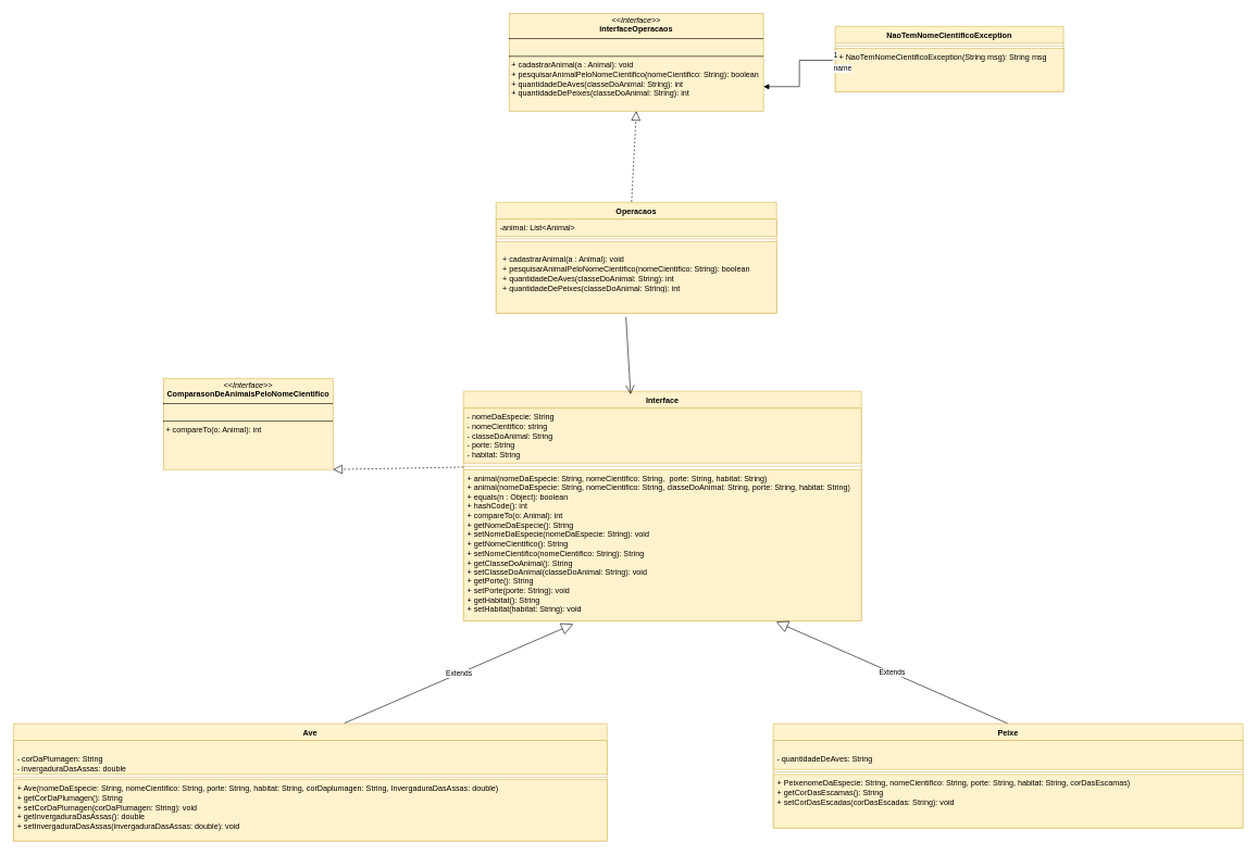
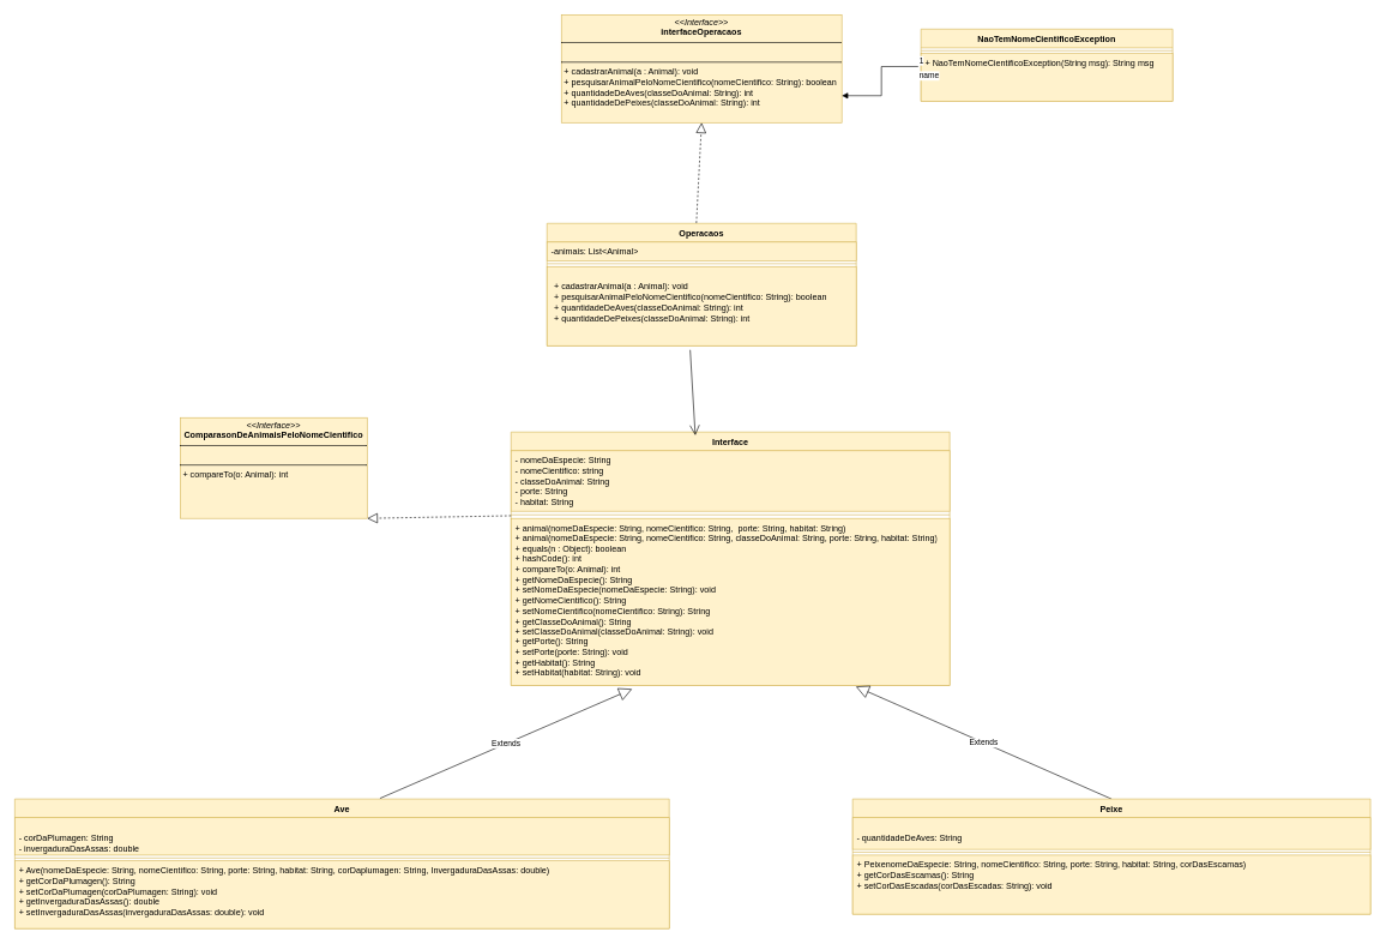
  <mxCell id="0" />
  <mxCell id="1" parent="0" />
  <mxCell id="2" value="Interface" style="swimlane;fontStyle=1;align=center;verticalAlign=top;childLayout=stackLayout;horizontal=1;startSize=26;horizontalStack=0;resizeParent=1;resizeParentMax=0;resizeLast=0;collapsible=1;marginBottom=0;whiteSpace=wrap;html=1;fillColor=#fff2cc;strokeColor=#d6b656;" parent="1" vertex="1"><mxGeometry x="710" y="600" width="610" height="352" as="geometry" /></mxCell>
  <mxCell id="3" value="- nomeDaEspecie: String&lt;div&gt;- nomeCientifico: string&lt;/div&gt;&lt;div&gt;- classeDoAnimal: String&lt;br&gt;&lt;div&gt;- porte: String&lt;/div&gt;&lt;div&gt;- habitat: String&lt;/div&gt;&lt;/div&gt;" style="text;strokeColor=#d6b656;fillColor=#fff2cc;align=left;verticalAlign=top;spacingLeft=4;spacingRight=4;overflow=hidden;rotatable=0;points=[[0,0.5],[1,0.5]];portConstraint=eastwest;whiteSpace=wrap;html=1;" parent="2" vertex="1"><mxGeometry y="26" width="610" height="84" as="geometry" /></mxCell>
  <mxCell id="4" value="" style="line;strokeWidth=1;fillColor=none;align=left;verticalAlign=middle;spacingTop=-1;spacingLeft=3;spacingRight=3;rotatable=0;labelPosition=right;points=[];portConstraint=eastwest;strokeColor=inherit;" parent="2" vertex="1"><mxGeometry y="110" width="610" height="10" as="geometry" /></mxCell>
  <mxCell id="5" value="+ animal(nomeDaEspecie: String, nomeCientifico: String,&amp;nbsp; porte: String, habitat: String)&lt;div&gt;+ animal(nomeDaEspecie: String, nomeCientifico: String, classeDoAnimal: String, porte: String, habitat: String)&lt;/div&gt;&lt;div&gt;+ equals(n : Object): boolean&lt;/div&gt;&lt;div&gt;+ hashCode(): int&lt;/div&gt;&lt;div&gt;+ compareTo(o: Animal): int&lt;/div&gt;&lt;div&gt;+ getNomeDaEspecie(): String&lt;/div&gt;&lt;div&gt;+ setNomeDaEspecie(nomeDaEspecie: String): void&lt;/div&gt;&lt;div&gt;+ getNomeCientifico(): String&lt;/div&gt;&lt;div&gt;+ setNomeCientifico(nomeCientifico: String): String&lt;/div&gt;&lt;div&gt;+ getClasseDoAnimal(): String&lt;/div&gt;&lt;div&gt;+ setClasseDoAnimal(classeDoAnimal: String): void&lt;/div&gt;&lt;div&gt;+ getPorte(): String&lt;/div&gt;&lt;div&gt;+ setPorte(porte: String): void&lt;/div&gt;&lt;div&gt;+ getHabitat(): String&lt;/div&gt;&lt;div&gt;+ setHabitat(habitat: String): void&lt;/div&gt;&lt;div&gt;&lt;br&gt;&lt;/div&gt;" style="text;strokeColor=#d6b656;fillColor=#fff2cc;align=left;verticalAlign=top;spacingLeft=4;spacingRight=4;overflow=hidden;rotatable=0;points=[[0,0.5],[1,0.5]];portConstraint=eastwest;whiteSpace=wrap;html=1;" parent="2" vertex="1"><mxGeometry y="120" width="610" height="232" as="geometry" /></mxCell>
  <mxCell id="6" value="Ave" style="swimlane;fontStyle=1;align=center;verticalAlign=top;childLayout=stackLayout;horizontal=1;startSize=26;horizontalStack=0;resizeParent=1;resizeParentMax=0;resizeLast=0;collapsible=1;marginBottom=0;whiteSpace=wrap;html=1;fillColor=#fff2cc;strokeColor=#d6b656;" vertex="1" parent="1"><mxGeometry x="20" y="1110" width="910" height="180" as="geometry" /></mxCell>
  <mxCell id="7" value="&lt;div&gt;&lt;br&gt;&lt;/div&gt;- corDaPlumagen: String&lt;div&gt;- invergaduraDasAssas: double&lt;/div&gt;&lt;div&gt;&lt;br&gt;&lt;/div&gt;" style="text;strokeColor=#d6b656;fillColor=#fff2cc;align=left;verticalAlign=top;spacingLeft=4;spacingRight=4;overflow=hidden;rotatable=0;points=[[0,0.5],[1,0.5]];portConstraint=eastwest;whiteSpace=wrap;html=1;" vertex="1" parent="6"><mxGeometry y="26" width="910" height="52" as="geometry" /></mxCell>
  <mxCell id="8" value="" style="line;strokeWidth=1;fillColor=none;align=left;verticalAlign=middle;spacingTop=-1;spacingLeft=3;spacingRight=3;rotatable=0;labelPosition=right;points=[];portConstraint=eastwest;strokeColor=inherit;" vertex="1" parent="6"><mxGeometry y="78" width="910" height="8" as="geometry" /></mxCell>
  <mxCell id="9" value="&lt;div&gt;+ Ave(&lt;span style=&quot;background-color: initial;&quot;&gt;nomeDaEspecie: String, nomeCientifico: String, porte: String, habitat: String, corDaplumagen: String, InvergaduraDasAssas: double)&lt;/span&gt;&lt;/div&gt;&lt;div&gt;&lt;span style=&quot;background-color: initial;&quot;&gt;+ getCorDaPlumagen(): String&lt;/span&gt;&lt;/div&gt;&lt;div&gt;&lt;span style=&quot;background-color: initial;&quot;&gt;+ setCorDaPlumagen(corDaPlumagen: String): void&lt;/span&gt;&lt;/div&gt;&lt;div&gt;&lt;span style=&quot;background-color: initial;&quot;&gt;+ getInvergaduraDasAssas(): double&lt;/span&gt;&lt;/div&gt;&lt;div&gt;&lt;span style=&quot;background-color: initial;&quot;&gt;+ setInvergaduraDasAssas(invergaduraDasAssas: double): void&lt;/span&gt;&lt;/div&gt;" style="text;strokeColor=#d6b656;fillColor=#fff2cc;align=left;verticalAlign=top;spacingLeft=4;spacingRight=4;overflow=hidden;rotatable=0;points=[[0,0.5],[1,0.5]];portConstraint=eastwest;whiteSpace=wrap;html=1;" vertex="1" parent="6"><mxGeometry y="86" width="910" height="94" as="geometry" /></mxCell>
  <mxCell id="10" value="&lt;p style=&quot;margin:0px;margin-top:4px;text-align:center;&quot;&gt;&lt;i&gt;&amp;lt;&amp;lt;Interface&amp;gt;&amp;gt;&lt;/i&gt;&lt;br&gt;&lt;b&gt;interfaceOperacaos&lt;/b&gt;&lt;/p&gt;&lt;hr size=&quot;1&quot; style=&quot;border-style:solid;&quot;&gt;&lt;p style=&quot;margin:0px;margin-left:4px;&quot;&gt;&lt;br&gt;&lt;/p&gt;&lt;hr size=&quot;1&quot; style=&quot;border-style:solid;&quot;&gt;&lt;p style=&quot;margin:0px;margin-left:4px;&quot;&gt;+ cadastrarAnimal(a : Animal): void&lt;/p&gt;&lt;p style=&quot;margin:0px;margin-left:4px;&quot;&gt;+ pesquisarAnimalPeloNomeCientifico(nomeCientifico: String): boolean&lt;/p&gt;&lt;p style=&quot;margin: 0px 0px 0px 4px;&quot;&gt;+ quantidadeDeAves(classeDoAnimal: String): int&lt;/p&gt;&lt;p style=&quot;margin: 0px 0px 0px 4px;&quot;&gt;+ quantidadeDePeixes(classeDoAnimal: String): int&lt;/p&gt;" style="verticalAlign=top;align=left;overflow=fill;html=1;whiteSpace=wrap;fillColor=#fff2cc;strokeColor=#d6b656;" vertex="1" parent="1"><mxGeometry x="780" y="20" width="390" height="150" as="geometry" /></mxCell>
  <mxCell id="11" value="&lt;b&gt;Operacaos&lt;/b&gt;" style="swimlane;fontStyle=1;align=center;verticalAlign=top;childLayout=stackLayout;horizontal=1;startSize=26;horizontalStack=0;resizeParent=1;resizeParentMax=0;resizeLast=0;collapsible=1;marginBottom=0;whiteSpace=wrap;html=1;fillColor=#fff2cc;strokeColor=#d6b656;" vertex="1" parent="1"><mxGeometry x="760" y="310" width="430" height="170" as="geometry" /></mxCell>
- <mxCell id="12" value="-animal: List&amp;lt;Animal&amp;gt;" style="text;strokeColor=#d6b656;fillColor=#fff2cc;align=left;verticalAlign=top;spacingLeft=4;spacingRight=4;overflow=hidden;rotatable=0;points=[[0,0.5],[1,0.5]];portConstraint=eastwest;whiteSpace=wrap;html=1;" vertex="1" parent="11"><mxGeometry y="26" width="430" height="26" as="geometry" /></mxCell>
+ <mxCell id="12" value="-animais: List&amp;lt;Animal&amp;gt;" style="text;strokeColor=#d6b656;fillColor=#fff2cc;align=left;verticalAlign=top;spacingLeft=4;spacingRight=4;overflow=hidden;rotatable=0;points=[[0,0.5],[1,0.5]];portConstraint=eastwest;whiteSpace=wrap;html=1;" vertex="1" parent="11"><mxGeometry y="26" width="430" height="26" as="geometry" /></mxCell>
  <mxCell id="13" value="" style="line;strokeWidth=1;fillColor=#fff2cc;align=left;verticalAlign=middle;spacingTop=-1;spacingLeft=3;spacingRight=3;rotatable=0;labelPosition=right;points=[];portConstraint=eastwest;strokeColor=#d6b656;" vertex="1" parent="11"><mxGeometry y="52" width="430" height="8" as="geometry" /></mxCell>
  <mxCell id="14" value="&lt;div&gt;&lt;br&gt;&lt;/div&gt;&lt;div&gt;&lt;p style=&quot;margin: 0px 0px 0px 4px;&quot;&gt;+ cadastrarAnimal(a : Animal): void&lt;/p&gt;&lt;p style=&quot;margin: 0px 0px 0px 4px;&quot;&gt;+ pesquisarAnimalPeloNomeCientifico(nomeCientifico: String): boolean&lt;/p&gt;&lt;p style=&quot;margin: 0px 0px 0px 4px;&quot;&gt;&lt;span style=&quot;background-color: initial;&quot;&gt;+ quantidadeDeAves(classeDoAnimal: String): int&lt;/span&gt;&lt;br&gt;&lt;/p&gt;&lt;p style=&quot;margin: 0px 0px 0px 4px;&quot;&gt;+ quantidadeDePeixes(classeDoAnimal: String): int&lt;/p&gt;&lt;/div&gt;" style="text;strokeColor=#d6b656;fillColor=#fff2cc;align=left;verticalAlign=top;spacingLeft=4;spacingRight=4;overflow=hidden;rotatable=0;points=[[0,0.5],[1,0.5]];portConstraint=eastwest;whiteSpace=wrap;html=1;" vertex="1" parent="11"><mxGeometry y="60" width="430" height="110" as="geometry" /></mxCell>
  <mxCell id="15" value="" style="endArrow=block;dashed=1;endFill=0;endSize=12;html=1;rounded=0;entryX=0.5;entryY=1;entryDx=0;entryDy=0;exitX=0.483;exitY=-0.003;exitDx=0;exitDy=0;exitPerimeter=0;" edge="1" parent="1" source="11" target="10"><mxGeometry width="160" relative="1" as="geometry"><mxPoint x="975" y="200" as="sourcePoint" /><mxPoint x="1140" y="280" as="targetPoint" /></mxGeometry></mxCell>
  <mxCell id="16" value="Extends" style="endArrow=block;endSize=16;endFill=0;html=1;rounded=0;exitX=0.558;exitY=-0.005;exitDx=0;exitDy=0;exitPerimeter=0;entryX=0.276;entryY=1.022;entryDx=0;entryDy=0;entryPerimeter=0;" edge="1" parent="1" source="6" target="5"><mxGeometry width="160" relative="1" as="geometry"><mxPoint x="810" y="620" as="sourcePoint" /><mxPoint x="970" y="620" as="targetPoint" /></mxGeometry></mxCell>
  <mxCell id="17" value="Extends" style="endArrow=block;endSize=16;endFill=0;html=1;rounded=0;exitX=0.5;exitY=0;exitDx=0;exitDy=0;entryX=0.786;entryY=1.007;entryDx=0;entryDy=0;entryPerimeter=0;" edge="1" parent="1" source="19" target="5"><mxGeometry width="160" relative="1" as="geometry"><mxPoint x="1165" y="650" as="sourcePoint" /><mxPoint x="1140" y="550" as="targetPoint" /></mxGeometry></mxCell>
  <mxCell id="18" value="" style="endArrow=open;endFill=1;endSize=12;html=1;rounded=0;exitX=0.463;exitY=1.053;exitDx=0;exitDy=0;exitPerimeter=0;entryX=0.42;entryY=0.013;entryDx=0;entryDy=0;entryPerimeter=0;" edge="1" parent="1" source="14" target="2"><mxGeometry width="160" relative="1" as="geometry"><mxPoint x="980" y="340" as="sourcePoint" /><mxPoint x="1140" y="340" as="targetPoint" /></mxGeometry></mxCell>
  <mxCell id="19" value="Peixe" style="swimlane;fontStyle=1;align=center;verticalAlign=top;childLayout=stackLayout;horizontal=1;startSize=26;horizontalStack=0;resizeParent=1;resizeParentMax=0;resizeLast=0;collapsible=1;marginBottom=0;whiteSpace=wrap;html=1;fillColor=#fff2cc;strokeColor=#d6b656;" vertex="1" parent="1"><mxGeometry x="1185" y="1110" width="720" height="160" as="geometry" /></mxCell>
  <mxCell id="20" value="&lt;br&gt;&lt;div&gt;- quantidadeDeAves: String&lt;/div&gt;&lt;div&gt;&lt;br&gt;&lt;/div&gt;" style="text;strokeColor=#d6b656;fillColor=#fff2cc;align=left;verticalAlign=top;spacingLeft=4;spacingRight=4;overflow=hidden;rotatable=0;points=[[0,0.5],[1,0.5]];portConstraint=eastwest;whiteSpace=wrap;html=1;" vertex="1" parent="19"><mxGeometry y="26" width="720" height="44" as="geometry" /></mxCell>
  <mxCell id="21" value="" style="line;strokeWidth=1;fillColor=none;align=left;verticalAlign=middle;spacingTop=-1;spacingLeft=3;spacingRight=3;rotatable=0;labelPosition=right;points=[];portConstraint=eastwest;strokeColor=inherit;" vertex="1" parent="19"><mxGeometry y="70" width="720" height="8" as="geometry" /></mxCell>
  <mxCell id="22" value="&lt;div&gt;+ Peixe&lt;span style=&quot;background-color: initial;&quot;&gt;nomeDaEspecie: String, nomeCientifico: String, porte: String, habitat: String, corDasEscamas)&lt;/span&gt;&lt;/div&gt;&lt;div&gt;&lt;span style=&quot;background-color: initial;&quot;&gt;+ getCorDasEscamas(): String&lt;/span&gt;&lt;/div&gt;&lt;div&gt;&lt;span style=&quot;background-color: initial;&quot;&gt;+ setCorDasEscadas(corDasEscadas: String): void&lt;/span&gt;&lt;/div&gt;&lt;div&gt;&lt;br&gt;&lt;/div&gt;" style="text;strokeColor=#d6b656;fillColor=#fff2cc;align=left;verticalAlign=top;spacingLeft=4;spacingRight=4;overflow=hidden;rotatable=0;points=[[0,0.5],[1,0.5]];portConstraint=eastwest;whiteSpace=wrap;html=1;" vertex="1" parent="19"><mxGeometry y="78" width="720" height="82" as="geometry" /></mxCell>
  <mxCell id="23" value="&lt;p style=&quot;margin:0px;margin-top:4px;text-align:center;&quot;&gt;&lt;i&gt;&amp;lt;&amp;lt;Interface&amp;gt;&amp;gt;&lt;/i&gt;&lt;br&gt;&lt;b&gt;ComparasonDeAnimaisPeloNomeCientifico&lt;/b&gt;&lt;/p&gt;&lt;hr size=&quot;1&quot; style=&quot;border-style:solid;&quot;&gt;&lt;p style=&quot;margin:0px;margin-left:4px;&quot;&gt;&lt;br&gt;&lt;/p&gt;&lt;hr size=&quot;1&quot; style=&quot;border-style:solid;&quot;&gt;&lt;p style=&quot;margin:0px;margin-left:4px;&quot;&gt;+ compareTo(o: Animal): int&lt;/p&gt;" style="verticalAlign=top;align=left;overflow=fill;html=1;whiteSpace=wrap;fillColor=#fff2cc;strokeColor=#d6b656;" vertex="1" parent="1"><mxGeometry x="250" y="580" width="260" height="140" as="geometry" /></mxCell>
  <mxCell id="24" value="" style="endArrow=block;dashed=1;endFill=0;endSize=12;html=1;rounded=0;exitX=0;exitY=-0.016;exitDx=0;exitDy=0;exitPerimeter=0;entryX=1;entryY=1;entryDx=0;entryDy=0;" edge="1" parent="1" source="5" target="23"><mxGeometry width="160" relative="1" as="geometry"><mxPoint x="790" y="470" as="sourcePoint" /><mxPoint x="530" y="430" as="targetPoint" /></mxGeometry></mxCell>
  <mxCell id="25" value="NaoTemNomeCientificoException" style="swimlane;fontStyle=1;align=center;verticalAlign=top;childLayout=stackLayout;horizontal=1;startSize=26;horizontalStack=0;resizeParent=1;resizeParentMax=0;resizeLast=0;collapsible=1;marginBottom=0;whiteSpace=wrap;html=1;fillColor=#fff2cc;strokeColor=#d6b656;" vertex="1" parent="1"><mxGeometry x="1280" y="40" width="350" height="100" as="geometry" /></mxCell>
  <mxCell id="26" value="" style="line;strokeWidth=1;fillColor=none;align=left;verticalAlign=middle;spacingTop=-1;spacingLeft=3;spacingRight=3;rotatable=0;labelPosition=right;points=[];portConstraint=eastwest;strokeColor=inherit;" vertex="1" parent="25"><mxGeometry y="26" width="350" height="8" as="geometry" /></mxCell>
  <mxCell id="27" value="+&amp;nbsp;&lt;span style=&quot;text-align: center;&quot;&gt;NaoTemNomeCientificoException(String msg): String msg&lt;/span&gt;&amp;nbsp;" style="text;strokeColor=#d6b656;fillColor=#fff2cc;align=left;verticalAlign=top;spacingLeft=4;spacingRight=4;overflow=hidden;rotatable=0;points=[[0,0.5],[1,0.5]];portConstraint=eastwest;whiteSpace=wrap;html=1;" vertex="1" parent="25"><mxGeometry y="34" width="350" height="66" as="geometry" /></mxCell>
  <mxCell id="28" value="name" style="endArrow=block;endFill=1;html=1;edgeStyle=orthogonalEdgeStyle;align=left;verticalAlign=top;rounded=0;exitX=-0.011;exitY=0.272;exitDx=0;exitDy=0;exitPerimeter=0;entryX=1;entryY=0.75;entryDx=0;entryDy=0;" edge="1" parent="1" source="27" target="10"><mxGeometry x="-1" relative="1" as="geometry"><mxPoint x="1130" y="160" as="sourcePoint" /><mxPoint x="1290" y="160" as="targetPoint" /></mxGeometry></mxCell>
  <mxCell id="29" value="1" style="edgeLabel;resizable=0;html=1;align=left;verticalAlign=bottom;" connectable="0" vertex="1" parent="28"><mxGeometry x="-1" relative="1" as="geometry" /></mxCell>
